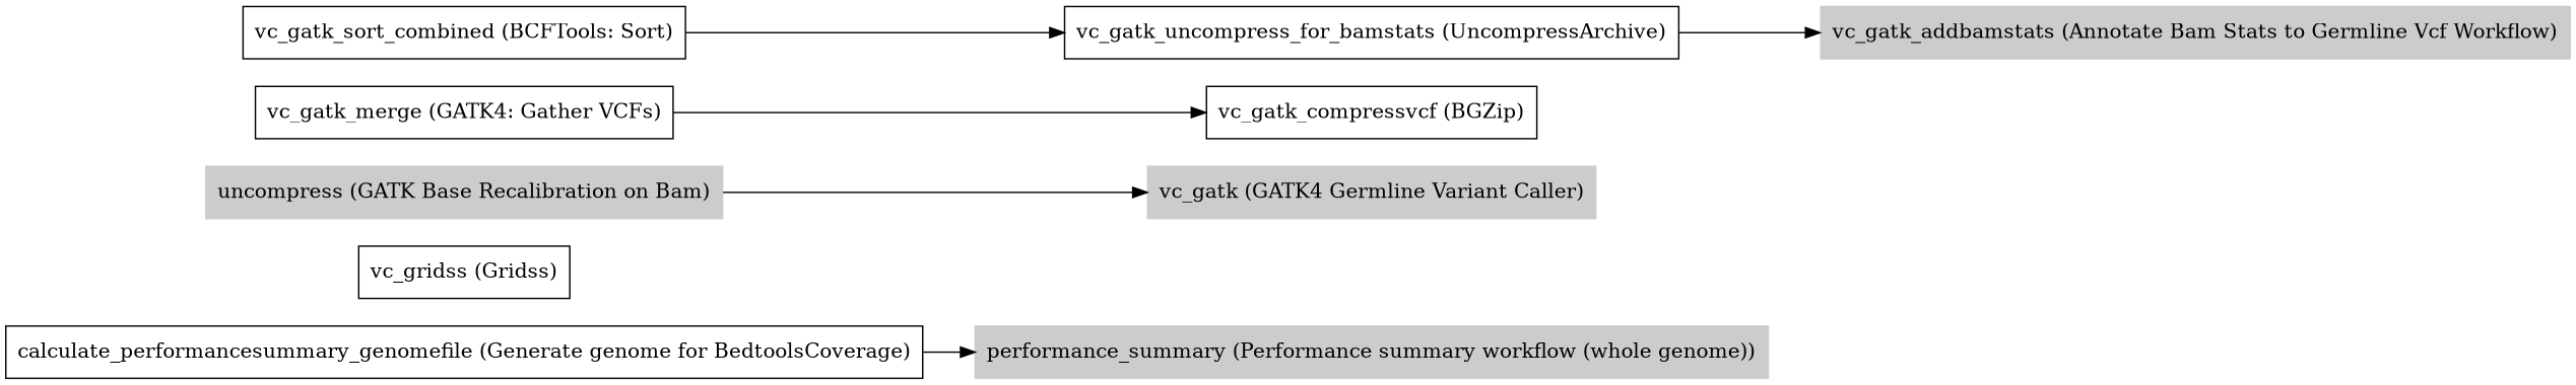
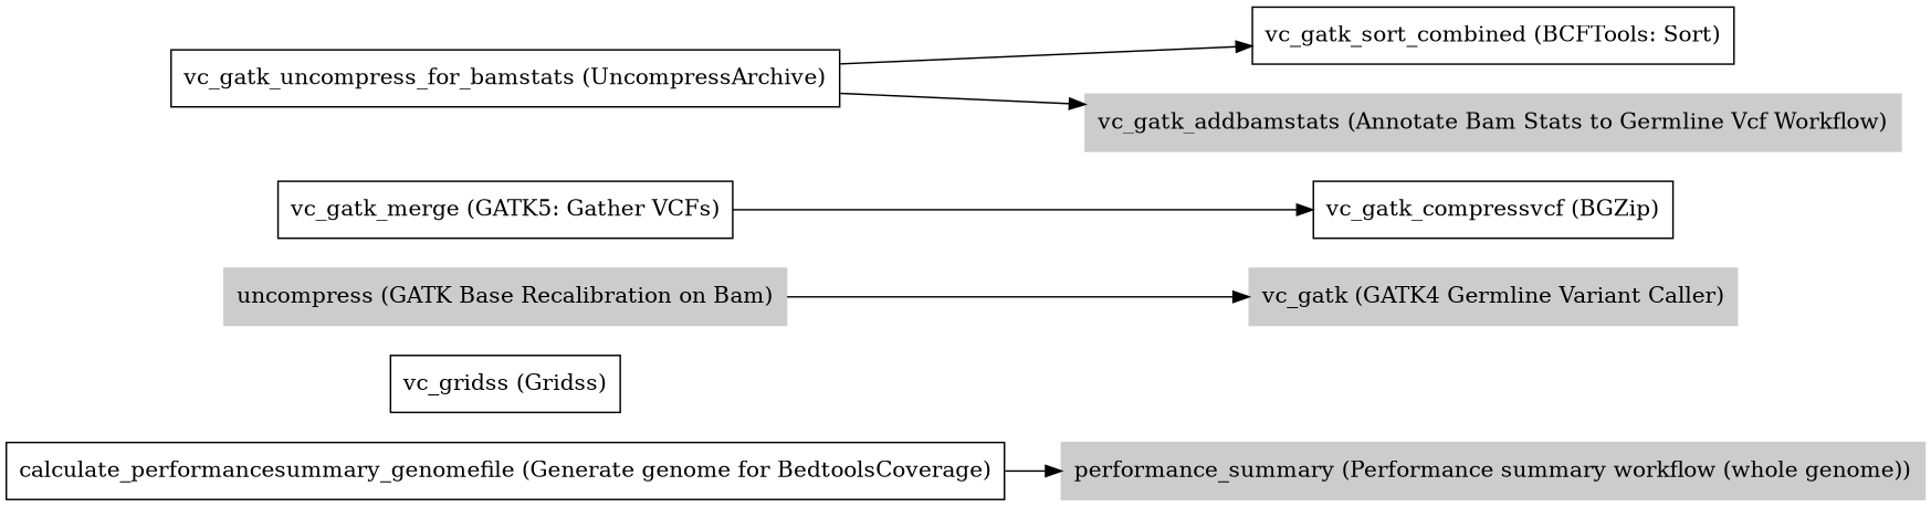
  digraph {
    rankdir=LR
    node [shape=record]
    n1 [label="calculate_performancesummary_genomefile (Generate genome for BedtoolsCoverage)"]
    n2 [color=grey80 label="performance_summary (Performance summary workflow (whole genome))" style=filled]
    n3 [label="vc_gridss (Gridss)"]
    n4 [color=grey80 label="uncompress (GATK Base Recalibration on Bam)" style=filled]
    n5 [color=grey80 label="vc_gatk (GATK4 Germline Variant Caller)" style=filled]
-   n6 [label="vc_gatk_merge (GATK4: Gather VCFs)"]
+   n6 [label="vc_gatk_merge (GATK5: Gather VCFs)"]
    n7 [label="vc_gatk_compressvcf (BGZip)"]
    n8 [label="vc_gatk_sort_combined (BCFTools: Sort)"]
    n9 [label="vc_gatk_uncompress_for_bamstats (UncompressArchive)"]
    n10 [color=grey80 label="vc_gatk_addbamstats (Annotate Bam Stats to Germline Vcf Workflow)" style=filled]
    n1 -> n2
    n4 -> n5
    n6 -> n7
-   n8 -> n9
+   n9 -> n8
    n9 -> n10
  }
